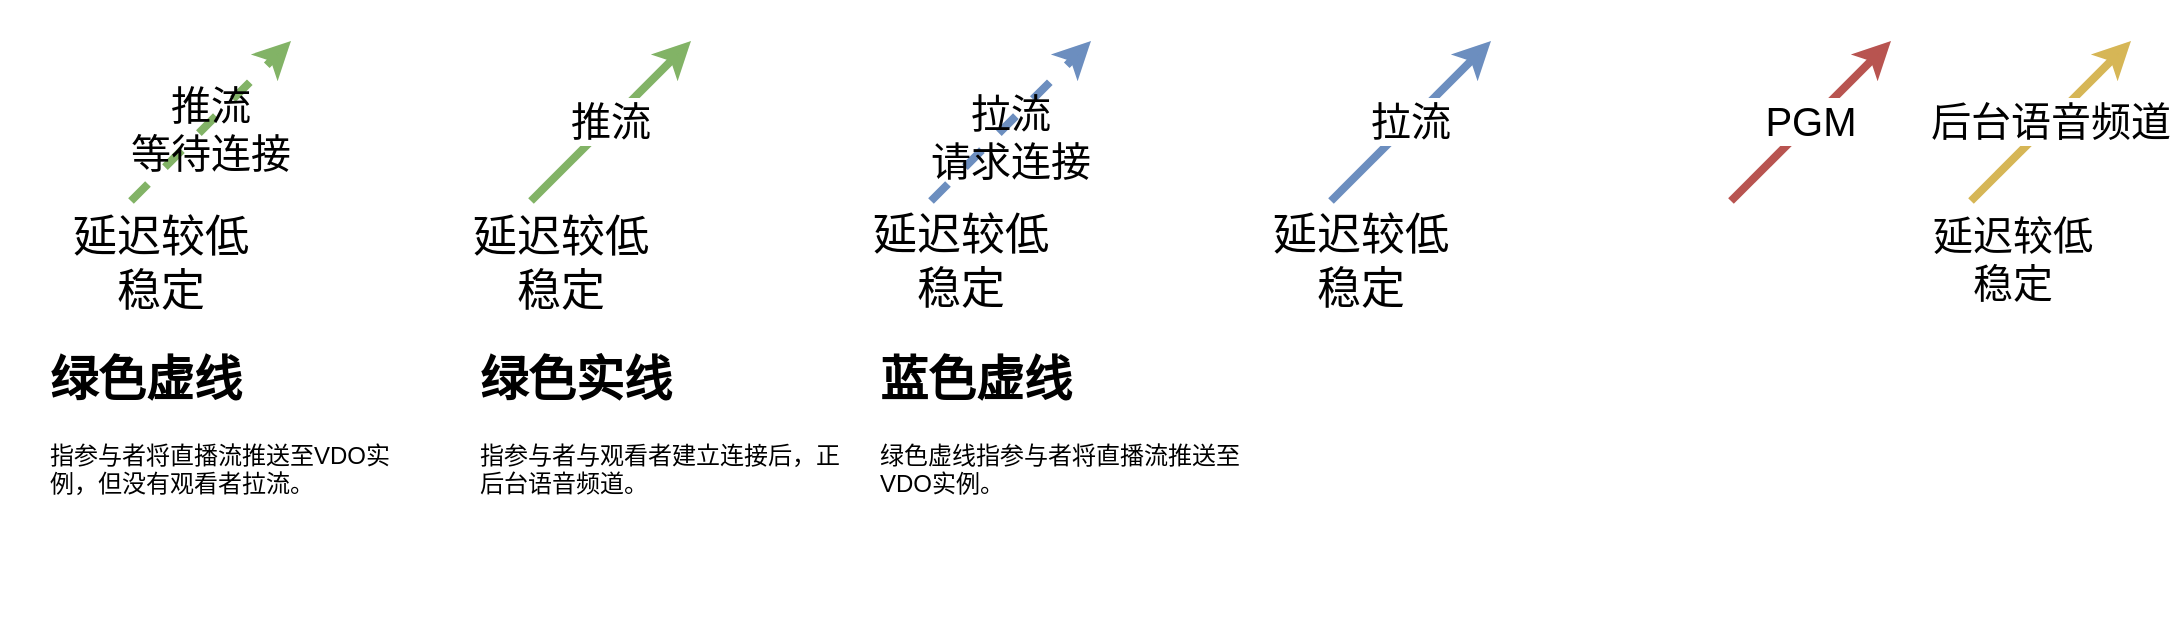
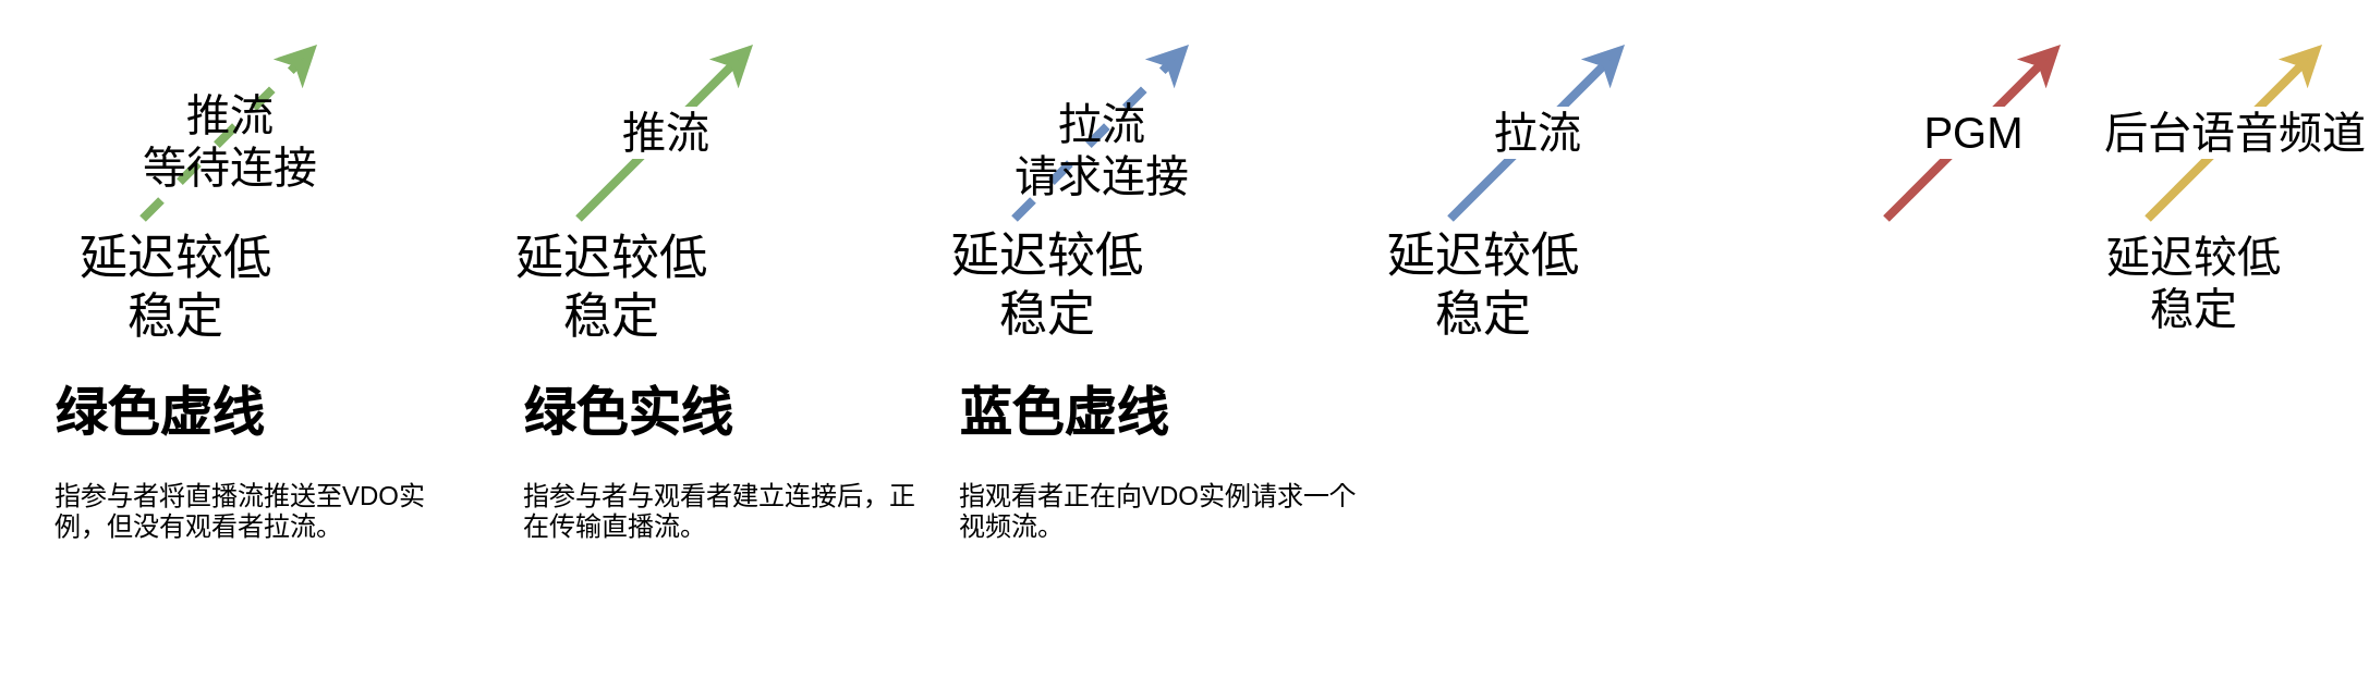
  <mxCell id="0" />
  <mxCell id="1" parent="0" />
  <mxCell id="2" value="" style="endArrow=classic;html=1;rounded=0;strokeWidth=4;fontSize=20;endSize=6;fillColor=#d5e8d4;strokeColor=#82b366;" parent="1" edge="1"><mxGeometry width="50" height="50" relative="1" as="geometry"><mxPoint x="265" y="100" as="sourcePoint" /><mxPoint x="345" y="20" as="targetPoint" /></mxGeometry></mxCell>
  <mxCell id="3" value="推流" style="edgeLabel;html=1;align=center;verticalAlign=middle;resizable=0;points=[];fontSize=20;" parent="2" vertex="1" connectable="0"><mxGeometry x="0.132" y="-1" relative="1" as="geometry"><mxPoint x="-6" y="4" as="offset" /></mxGeometry></mxCell>
  <mxCell id="4" value="延迟较低&lt;br style=&quot;border-color: var(--border-color);&quot;&gt;稳定" style="edgeLabel;html=1;align=center;verticalAlign=middle;resizable=0;points=[];fontSize=22;" parent="2" vertex="1" connectable="0"><mxGeometry x="-0.632" y="1" relative="1" as="geometry"><mxPoint y="47" as="offset" /></mxGeometry></mxCell>
  <mxCell id="5" value="" style="endArrow=classic;html=1;rounded=0;strokeWidth=4;fontSize=20;endSize=6;fillColor=#dae8fc;strokeColor=#6c8ebf;" parent="1" edge="1"><mxGeometry width="50" height="50" relative="1" as="geometry"><mxPoint x="665" y="100" as="sourcePoint" /><mxPoint x="745" y="20" as="targetPoint" /></mxGeometry></mxCell>
  <mxCell id="6" value="拉流" style="edgeLabel;html=1;align=center;verticalAlign=middle;resizable=0;points=[];fontSize=20;" parent="5" vertex="1" connectable="0"><mxGeometry x="0.132" y="-1" relative="1" as="geometry"><mxPoint x="-6" y="4" as="offset" /></mxGeometry></mxCell>
  <mxCell id="7" value="延迟较低&lt;br style=&quot;border-color: var(--border-color);&quot;&gt;稳定" style="edgeLabel;html=1;align=center;verticalAlign=middle;resizable=0;points=[];fontSize=22;" parent="5" vertex="1" connectable="0"><mxGeometry x="-0.655" relative="1" as="geometry"><mxPoint y="45" as="offset" /></mxGeometry></mxCell>
  <mxCell id="8" value="" style="endArrow=classic;html=1;rounded=0;strokeWidth=4;fontSize=20;endSize=6;fillColor=#f8cecc;strokeColor=#b85450;" parent="1" edge="1"><mxGeometry width="50" height="50" relative="1" as="geometry"><mxPoint x="865" y="100" as="sourcePoint" /><mxPoint x="945" y="20" as="targetPoint" /></mxGeometry></mxCell>
  <mxCell id="9" value="PGM" style="edgeLabel;html=1;align=center;verticalAlign=middle;resizable=0;points=[];fontSize=20;" parent="8" vertex="1" connectable="0"><mxGeometry x="0.132" y="-1" relative="1" as="geometry"><mxPoint x="-6" y="4" as="offset" /></mxGeometry></mxCell>
  <mxCell id="10" value="" style="endArrow=classic;html=1;rounded=0;strokeWidth=4;fontSize=20;endSize=6;fillColor=#fff2cc;strokeColor=#d6b656;" parent="1" edge="1"><mxGeometry width="50" height="50" relative="1" as="geometry"><mxPoint x="985" y="100" as="sourcePoint" /><mxPoint x="1065" y="20" as="targetPoint" /></mxGeometry></mxCell>
  <mxCell id="11" value="后台语音频道" style="edgeLabel;html=1;align=center;verticalAlign=middle;resizable=0;points=[];fontSize=20;" parent="10" vertex="1" connectable="0"><mxGeometry x="0.132" y="-1" relative="1" as="geometry"><mxPoint x="-6" y="4" as="offset" /></mxGeometry></mxCell>
  <mxCell id="12" value="延迟较低&lt;br&gt;稳定" style="edgeLabel;html=1;align=center;verticalAlign=middle;resizable=0;points=[];fontSize=20;fontColor=#000000;" parent="10" vertex="1" connectable="0"><mxGeometry x="-0.584" y="-5" relative="1" as="geometry"><mxPoint y="42" as="offset" /></mxGeometry></mxCell>
  <mxCell id="13" value="" style="endArrow=classic;html=1;rounded=0;strokeWidth=4;fontSize=20;endSize=6;fillColor=#d5e8d4;strokeColor=#82b366;dashed=1;" parent="1" edge="1"><mxGeometry width="50" height="50" relative="1" as="geometry"><mxPoint x="65" y="100" as="sourcePoint" /><mxPoint x="145" y="20" as="targetPoint" /></mxGeometry></mxCell>
  <mxCell id="14" value="推流&lt;br&gt;等待连接" style="edgeLabel;html=1;align=center;verticalAlign=middle;resizable=0;points=[];fontSize=20;labelBackgroundColor=none;" parent="13" vertex="1" connectable="0"><mxGeometry x="0.132" y="-1" relative="1" as="geometry"><mxPoint x="-6" y="8" as="offset" /></mxGeometry></mxCell>
  <mxCell id="15" value="延迟较低&lt;br&gt;稳定" style="edgeLabel;html=1;align=center;verticalAlign=middle;resizable=0;points=[];fontSize=22;" parent="13" vertex="1" connectable="0"><mxGeometry x="-0.632" y="1" relative="1" as="geometry"><mxPoint y="47" as="offset" /></mxGeometry></mxCell>
  <mxCell id="16" value="" style="endArrow=classic;html=1;rounded=0;strokeWidth=4;fontSize=20;endSize=6;fillColor=#dae8fc;strokeColor=#6c8ebf;dashed=1;" parent="1" edge="1"><mxGeometry width="50" height="50" relative="1" as="geometry"><mxPoint x="465" y="100" as="sourcePoint" /><mxPoint x="545" y="20" as="targetPoint" /></mxGeometry></mxCell>
  <mxCell id="17" value="拉流&lt;br&gt;请求连接" style="edgeLabel;html=1;align=center;verticalAlign=middle;resizable=0;points=[];fontSize=20;labelBackgroundColor=none;" parent="16" vertex="1" connectable="0"><mxGeometry x="0.132" y="-1" relative="1" as="geometry"><mxPoint x="-6" y="12" as="offset" /></mxGeometry></mxCell>
  <mxCell id="18" value="延迟较低&lt;br style=&quot;border-color: var(--border-color);&quot;&gt;稳定" style="edgeLabel;html=1;align=center;verticalAlign=middle;resizable=0;points=[];fontSize=22;" parent="16" vertex="1" connectable="0"><mxGeometry x="-0.655" relative="1" as="geometry"><mxPoint y="45" as="offset" /></mxGeometry></mxCell>
  <mxCell id="19" value="&lt;h1&gt;绿色虚线&lt;/h1&gt;&lt;p&gt;指参与者将直播流推送至VDO实例，但没有观看者拉流。&lt;/p&gt;" style="text;html=1;strokeColor=none;fillColor=none;spacing=5;spacingTop=-20;whiteSpace=wrap;overflow=hidden;rounded=0;" parent="1" vertex="1"><mxGeometry x="20" y="170" width="200" height="120" as="geometry" /></mxCell>
- <mxCell id="20" value="&lt;h1&gt;绿色实线&lt;/h1&gt;&lt;p&gt;指参与者与观看者建立连接后，正&lt;span style=&quot;background-color: initial;&quot;&gt;后台语音频道。&lt;/span&gt;&lt;/p&gt;" style="text;html=1;strokeColor=none;fillColor=none;spacing=5;spacingTop=-20;whiteSpace=wrap;overflow=hidden;rounded=0;" parent="1" vertex="1"><mxGeometry x="235" y="170" width="200" height="120" as="geometry" /></mxCell>
- <mxCell id="21" value="&lt;h1&gt;蓝色虚线&lt;/h1&gt;&lt;p&gt;绿色虚线指参与者将直播流推送至VDO实例。&lt;/p&gt;" style="text;html=1;strokeColor=none;fillColor=none;spacing=5;spacingTop=-20;whiteSpace=wrap;overflow=hidden;rounded=0;" parent="1" vertex="1"><mxGeometry x="435" y="170" width="200" height="120" as="geometry" /></mxCell>
+ <mxCell id="20" value="&lt;h1&gt;绿色实线&lt;/h1&gt;&lt;p&gt;指参与者与观看者建立连接后，正&lt;span style=&quot;background-color: initial;&quot;&gt;在传输直播流。&lt;/span&gt;&lt;/p&gt;" style="text;html=1;strokeColor=none;fillColor=none;spacing=5;spacingTop=-20;whiteSpace=wrap;overflow=hidden;rounded=0;" parent="1" vertex="1"><mxGeometry x="235" y="170" width="200" height="120" as="geometry" /></mxCell>
+ <mxCell id="21" value="&lt;h1&gt;蓝色虚线&lt;/h1&gt;&lt;p&gt;指观看者正在向VDO实例请求一个视频流。&lt;/p&gt;" style="text;html=1;strokeColor=none;fillColor=none;spacing=5;spacingTop=-20;whiteSpace=wrap;overflow=hidden;rounded=0;" parent="1" vertex="1"><mxGeometry x="435" y="170" width="200" height="120" as="geometry" /></mxCell>
